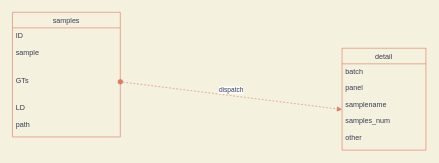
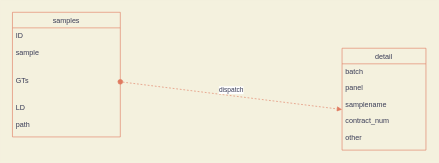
  <mxCell id="0" />
  <mxCell id="1" parent="0" />
  <mxCell id="2" value="samples" style="swimlane;fontStyle=0;childLayout=stackLayout;horizontal=1;startSize=26;fillColor=none;horizontalStack=0;resizeParent=1;resizeParentMax=0;resizeLast=0;collapsible=1;marginBottom=0;strokeColor=#E07A5F;fontColor=#393C56;" vertex="1" parent="1"><mxGeometry x="20" y="20" width="180" height="208" as="geometry"><mxRectangle x="140" y="120" width="70" height="26" as="alternateBounds" /></mxGeometry></mxCell>
  <mxCell id="3" value="ID&#10;&#10;sample&#10;&#10;&#10;&#10;&#10;&#10;&#10;&#10;&#10;&#10;&#10;&#10;&#10;" style="text;strokeColor=none;fillColor=none;align=left;verticalAlign=top;spacingLeft=4;spacingRight=4;overflow=hidden;rotatable=0;points=[[0,0.5],[1,0.5]];portConstraint=eastwest;fontColor=#393C56;" vertex="1" parent="2"><mxGeometry y="26" width="180" height="74" as="geometry" /></mxCell>
  <mxCell id="4" value="GTs" style="text;strokeColor=none;fillColor=none;align=left;verticalAlign=top;spacingLeft=4;spacingRight=4;overflow=hidden;rotatable=0;points=[[0,0.5],[1,0.5]];portConstraint=eastwest;fontColor=#393C56;" vertex="1" parent="2"><mxGeometry y="100" width="180" height="46" as="geometry" /></mxCell>
  <mxCell id="5" value="LD&#10;&#10;path&#10;" style="text;strokeColor=none;fillColor=none;align=left;verticalAlign=top;spacingLeft=4;spacingRight=4;overflow=hidden;rotatable=0;points=[[0,0.5],[1,0.5]];portConstraint=eastwest;fontColor=#393C56;" vertex="1" parent="2"><mxGeometry y="146" width="180" height="62" as="geometry" /></mxCell>
  <mxCell id="6" value="detail" style="swimlane;fontStyle=0;childLayout=stackLayout;horizontal=1;startSize=26;fillColor=none;horizontalStack=0;resizeParent=1;resizeParentMax=0;resizeLast=0;collapsible=1;marginBottom=0;strokeColor=#E07A5F;fontColor=#393C56;" vertex="1" parent="1"><mxGeometry x="570" y="80" width="140" height="170" as="geometry" /></mxCell>
  <mxCell id="7" value="batch" style="text;strokeColor=none;fillColor=none;align=left;verticalAlign=top;spacingLeft=4;spacingRight=4;overflow=hidden;rotatable=0;points=[[0,0.5],[1,0.5]];portConstraint=eastwest;fontColor=#393C56;" vertex="1" parent="6"><mxGeometry y="26" width="140" height="26" as="geometry" /></mxCell>
- <mxCell id="8" value="panel&#10;&#10;samplename&#10;&#10;samples_num&#10;&#10;other" style="text;strokeColor=none;fillColor=none;align=left;verticalAlign=top;spacingLeft=4;spacingRight=4;overflow=hidden;rotatable=0;points=[[0,0.5],[1,0.5]];portConstraint=eastwest;fontColor=#393C56;" vertex="1" parent="6"><mxGeometry y="52" width="140" height="118" as="geometry" /></mxCell>
+ <mxCell id="8" value="panel&#10;&#10;samplename&#10;&#10;contract_num&#10;&#10;other" style="text;strokeColor=none;fillColor=none;align=left;verticalAlign=top;spacingLeft=4;spacingRight=4;overflow=hidden;rotatable=0;points=[[0,0.5],[1,0.5]];portConstraint=eastwest;fontColor=#393C56;" vertex="1" parent="6"><mxGeometry y="52" width="140" height="118" as="geometry" /></mxCell>
  <mxCell id="9" value="dispatch" style="html=1;verticalAlign=bottom;startArrow=oval;startFill=1;endArrow=block;startSize=8;fontColor=#393C56;strokeColor=#E07A5F;fillColor=#F2CC8F;exitX=1;exitY=0.348;exitDx=0;exitDy=0;exitPerimeter=0;dashed=1;" edge="1" parent="1" source="4" target="8"><mxGeometry width="60" relative="1" as="geometry"><mxPoint x="210" y="140" as="sourcePoint" /><mxPoint x="270" y="140" as="targetPoint" /></mxGeometry></mxCell>
